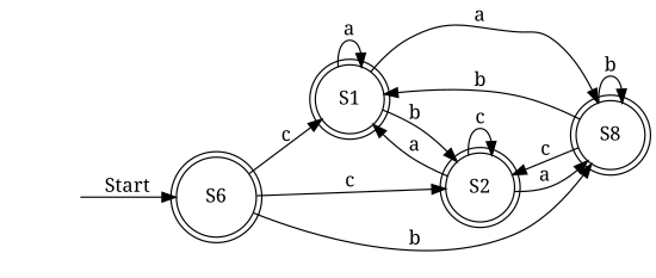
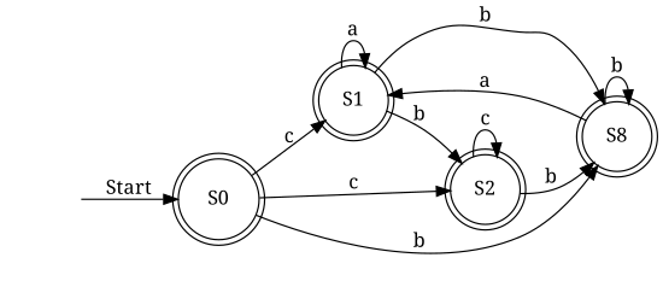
  digraph {
    fontname="Noto Serif"
    rankdir=LR
    node [fontname="Noto Serif" shape=doublecircle]
    edge [fontname="Noto Serif"]
    "" [shape=none]
-   n2 [label=S6]
+   n2 [label=S0]
    n3 [label=S1]
    n4 [label=S2]
    n5 [label=S8]
    "" -> n2 [label=Start]
    n2 -> n3 [label=c]
    n2 -> n4 [label=c]
    n2 -> n5 [label=b]
    n3 -> n3 [label=a]
    n3 -> n4 [label=b]
-   n3 -> n5 [label=a]
-   n4 -> n3 [label=a]
+   n3 -> n5 [label=b]
    n4 -> n4 [label=c]
-   n4 -> n5 [label=a]
-   n5 -> n3 [label=b]
-   n5 -> n4 [label=c]
+   n4 -> n5 [label=b]
+   n5 -> n3 [label=a]
    n5 -> n5 [label=b]
  }
